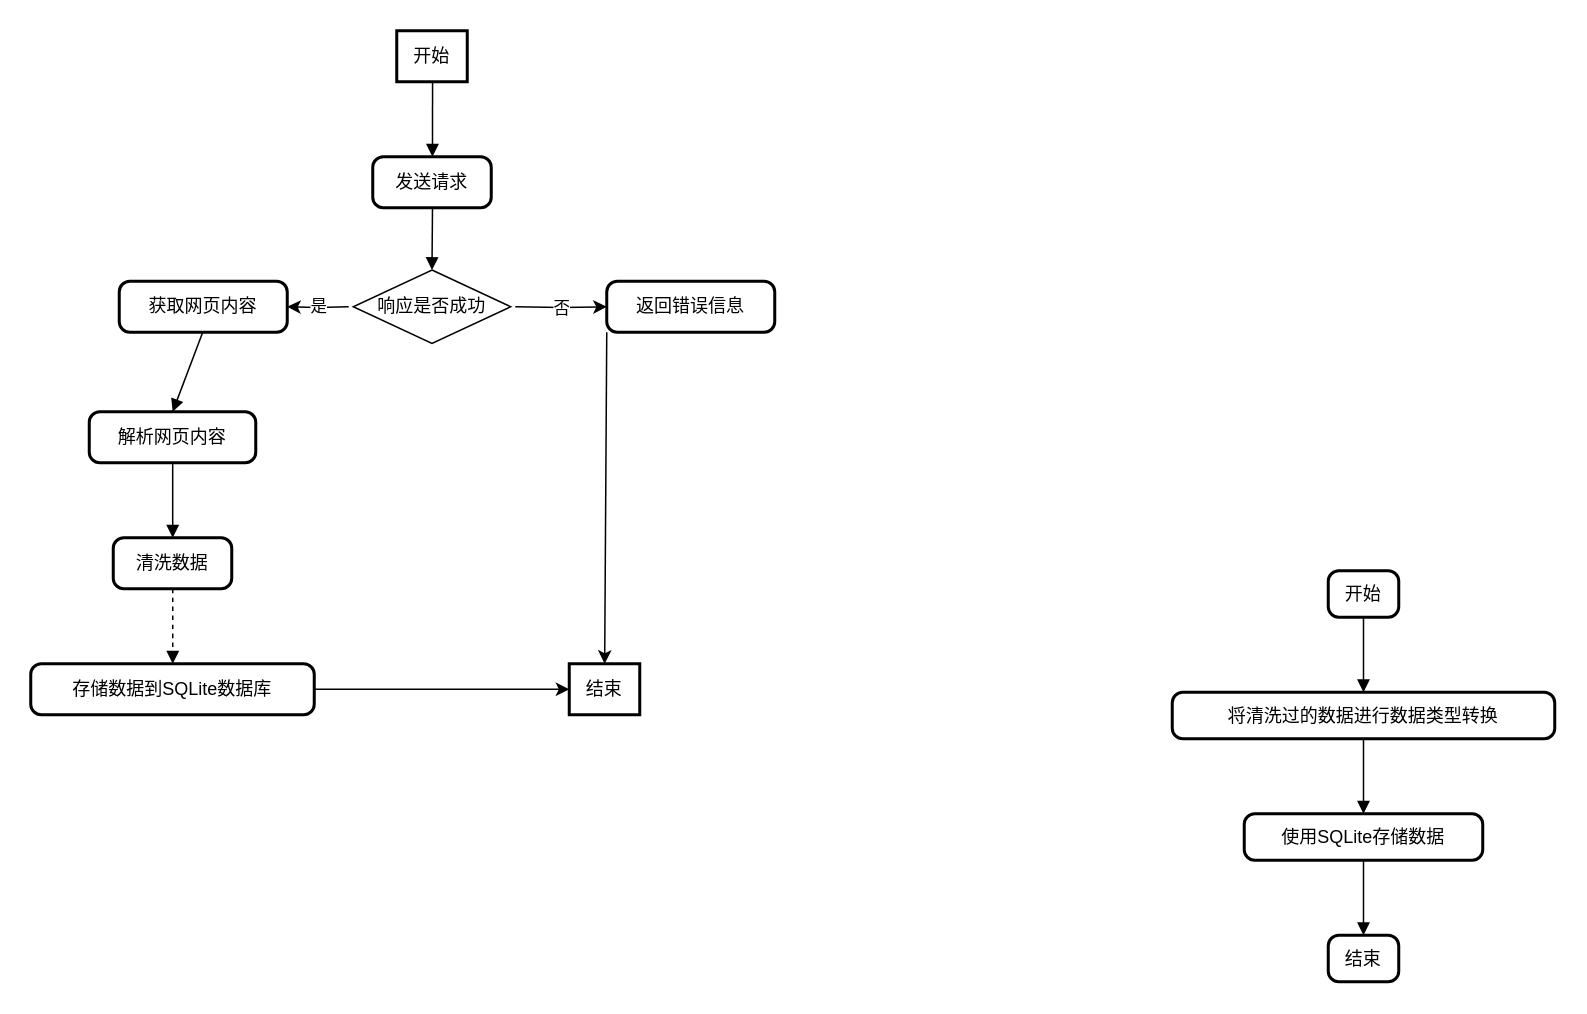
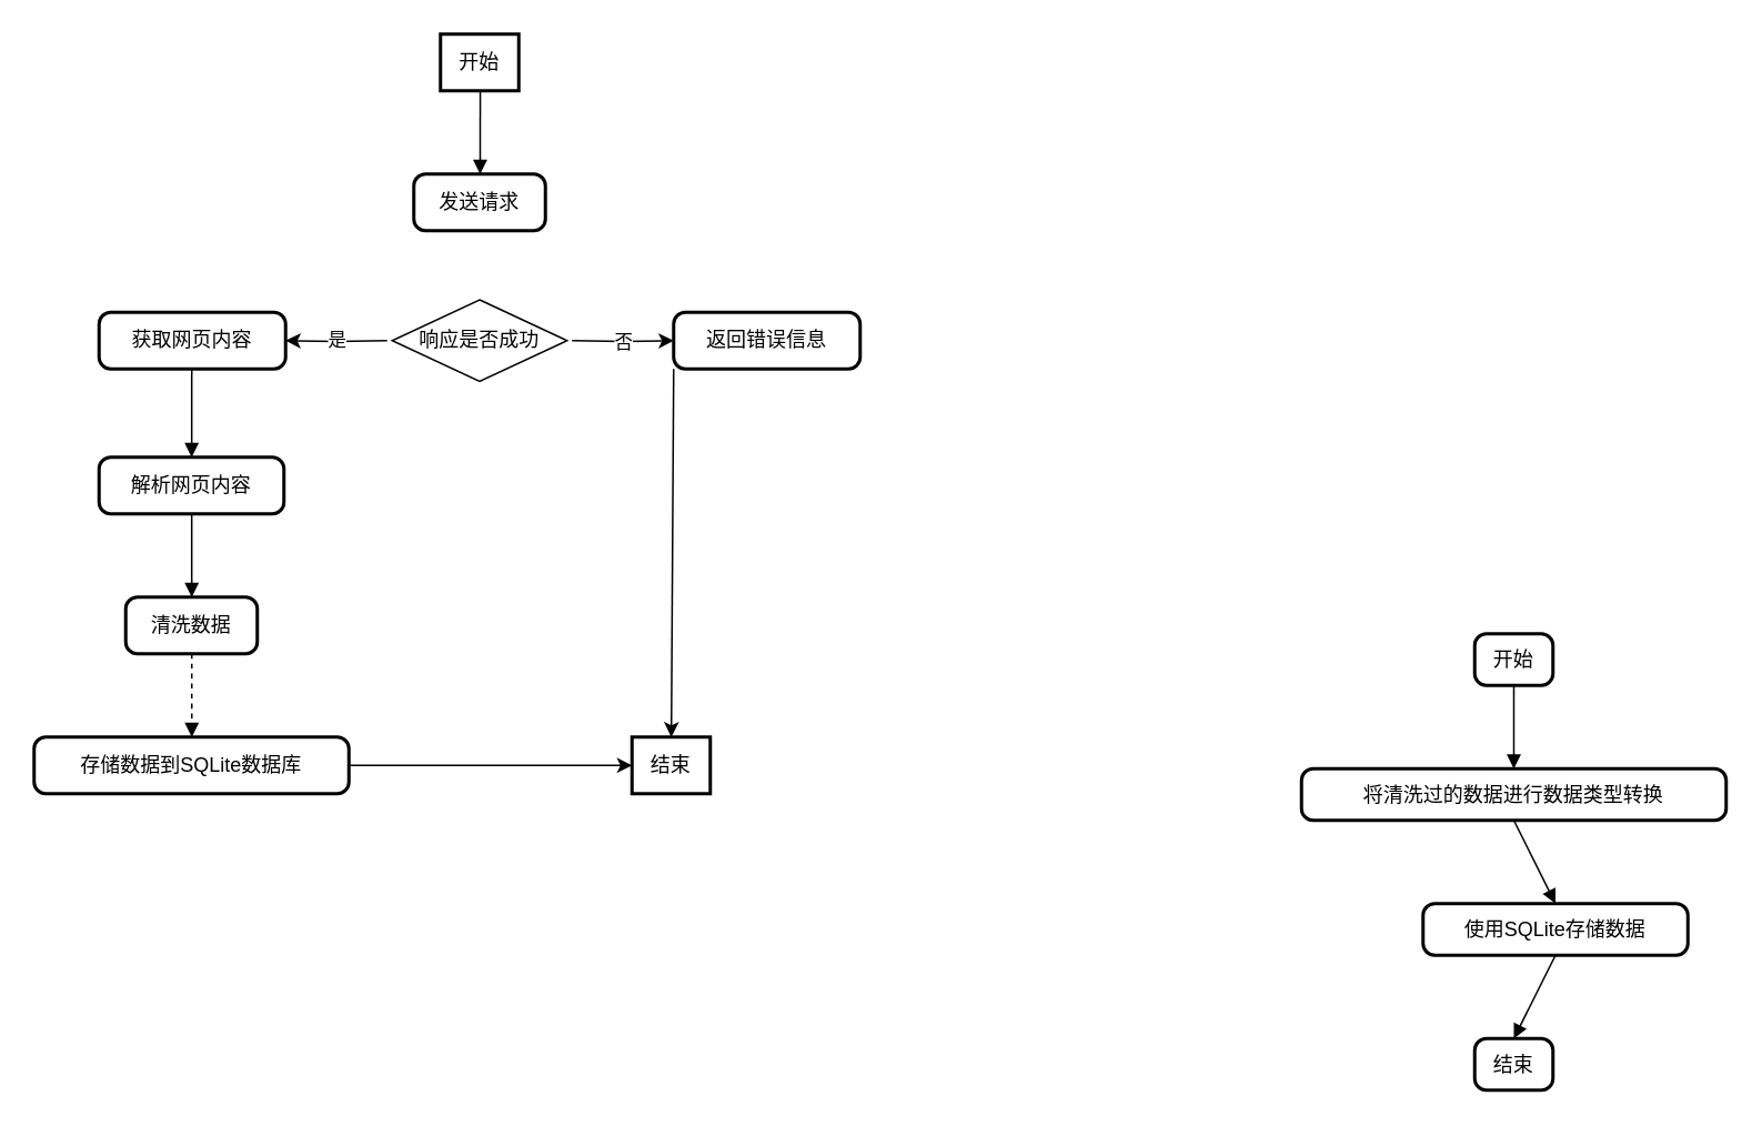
  <mxCell id="0" />
  <mxCell id="1" parent="0" />
  <mxCell id="2" value="开始" style="whiteSpace=wrap;strokeWidth=2;" parent="1" vertex="1"><mxGeometry x="264" y="20" width="47" height="34" as="geometry" /></mxCell>
  <mxCell id="3" value="发送请求" style="rounded=1;absoluteArcSize=1;arcSize=14;whiteSpace=wrap;strokeWidth=2;" parent="1" vertex="1"><mxGeometry x="248" y="104" width="79" height="34" as="geometry" /></mxCell>
  <mxCell id="4" value="是" style="edgeStyle=orthogonalEdgeStyle;rounded=0;orthogonalLoop=1;jettySize=auto;html=1;exitX=0;exitY=0.5;exitDx=0;exitDy=0;entryX=1;entryY=0.5;entryDx=0;entryDy=0;" parent="1" target="6" edge="1"><mxGeometry relative="1" as="geometry"><mxPoint x="232" y="204" as="sourcePoint" /></mxGeometry></mxCell>
  <mxCell id="5" value="否" style="edgeStyle=orthogonalEdgeStyle;rounded=0;orthogonalLoop=1;jettySize=auto;html=1;exitX=1;exitY=0.5;exitDx=0;exitDy=0;entryX=0;entryY=0.5;entryDx=0;entryDy=0;" parent="1" target="8" edge="1"><mxGeometry relative="1" as="geometry"><mxPoint x="343" y="204" as="sourcePoint" /></mxGeometry></mxCell>
- <mxCell id="6" value="获取网页内容" style="rounded=1;absoluteArcSize=1;arcSize=14;whiteSpace=wrap;strokeWidth=2;" parent="1" vertex="1"><mxGeometry x="79" y="187" width="112" height="34" as="geometry" /></mxCell>
+ <mxCell id="6" value="获取网页内容" style="rounded=1;absoluteArcSize=1;arcSize=14;whiteSpace=wrap;strokeWidth=2;" parent="1" vertex="1"><mxGeometry x="59" y="187" width="112" height="34" as="geometry" /></mxCell>
  <mxCell id="7" style="rounded=0;orthogonalLoop=1;jettySize=auto;html=1;exitX=0;exitY=1;exitDx=0;exitDy=0;" parent="1" source="8" target="13" edge="1"><mxGeometry relative="1" as="geometry" /></mxCell>
  <mxCell id="8" value="返回错误信息" style="rounded=1;absoluteArcSize=1;arcSize=14;whiteSpace=wrap;strokeWidth=2;" parent="1" vertex="1"><mxGeometry x="404" y="187" width="112" height="34" as="geometry" /></mxCell>
  <mxCell id="9" value="解析网页内容" style="rounded=1;absoluteArcSize=1;arcSize=14;whiteSpace=wrap;strokeWidth=2;" parent="1" vertex="1"><mxGeometry x="59" y="274" width="111" height="34" as="geometry" /></mxCell>
  <mxCell id="10" value="清洗数据" style="rounded=1;absoluteArcSize=1;arcSize=14;whiteSpace=wrap;strokeWidth=2;" parent="1" vertex="1"><mxGeometry x="75" y="358" width="79" height="34" as="geometry" /></mxCell>
  <mxCell id="11" style="edgeStyle=orthogonalEdgeStyle;rounded=0;orthogonalLoop=1;jettySize=auto;html=1;exitX=1;exitY=0.5;exitDx=0;exitDy=0;entryX=0;entryY=0.5;entryDx=0;entryDy=0;" parent="1" source="12" target="13" edge="1"><mxGeometry relative="1" as="geometry" /></mxCell>
  <mxCell id="12" value="存储数据到SQLite数据库" style="rounded=1;absoluteArcSize=1;arcSize=14;whiteSpace=wrap;strokeWidth=2;" parent="1" vertex="1"><mxGeometry x="20" y="442" width="189" height="34" as="geometry" /></mxCell>
  <mxCell id="13" value="结束" style="whiteSpace=wrap;strokeWidth=2;" parent="1" vertex="1"><mxGeometry x="379" y="442" width="47" height="34" as="geometry" /></mxCell>
  <mxCell id="14" value="" style="curved=1;startArrow=none;endArrow=block;exitX=0.508;exitY=0.99;entryX=0.504;entryY=-0.01;rounded=0;" parent="1" source="2" target="3" edge="1"><mxGeometry relative="1" as="geometry"><Array as="points" /></mxGeometry></mxCell>
- <mxCell id="15" value="" style="curved=1;startArrow=none;endArrow=block;exitX=0.504;exitY=0.98;entryX=0.5;entryY=0;rounded=0;entryDx=0;entryDy=0;" parent="1" source="3" target="26" edge="1"><mxGeometry relative="1" as="geometry"><Array as="points" /><mxPoint x="287.861" y="187" as="targetPoint" /></mxGeometry></mxCell>
  <mxCell id="16" value="" style="curved=1;startArrow=none;endArrow=block;exitX=0.497;exitY=0.98;entryX=0.501;entryY=0.01;rounded=0;" parent="1" source="6" target="9" edge="1"><mxGeometry relative="1" as="geometry"><Array as="points" /></mxGeometry></mxCell>
  <mxCell id="17" value="" style="curved=1;startArrow=none;endArrow=block;exitX=0.501;exitY=1.0;entryX=0.502;entryY=2.244e-7;rounded=0;" parent="1" source="9" target="10" edge="1"><mxGeometry relative="1" as="geometry"><Array as="points" /></mxGeometry></mxCell>
  <mxCell id="18" value="" style="curved=1;startArrow=none;endArrow=block;exitX=0.502;exitY=0.99;entryX=0.501;entryY=-0.01;rounded=0;dashed=1;" parent="1" source="10" target="12" edge="1"><mxGeometry relative="1" as="geometry"><Array as="points" /></mxGeometry></mxCell>
  <mxCell id="19" value="开始" style="rounded=1;absoluteArcSize=1;arcSize=14;whiteSpace=wrap;strokeWidth=2;" vertex="1" parent="1"><mxGeometry x="885" y="380" width="47" height="31" as="geometry" /></mxCell>
  <mxCell id="20" value="将清洗过的数据进行数据类型转换" style="rounded=1;absoluteArcSize=1;arcSize=14;whiteSpace=wrap;strokeWidth=2;" vertex="1" parent="1"><mxGeometry x="781" y="461" width="255" height="31" as="geometry" /></mxCell>
- <mxCell id="21" value="使用SQLite存储数据" style="rounded=1;absoluteArcSize=1;arcSize=14;whiteSpace=wrap;strokeWidth=2;" vertex="1" parent="1"><mxGeometry x="829" y="542" width="159" height="31" as="geometry" /></mxCell>
+ <mxCell id="21" value="使用SQLite存储数据" style="rounded=1;absoluteArcSize=1;arcSize=14;whiteSpace=wrap;strokeWidth=2;" vertex="1" parent="1"><mxGeometry x="854" y="542" width="159" height="31" as="geometry" /></mxCell>
  <mxCell id="22" value="结束" style="rounded=1;absoluteArcSize=1;arcSize=14;whiteSpace=wrap;strokeWidth=2;" vertex="1" parent="1"><mxGeometry x="885" y="623" width="47" height="31" as="geometry" /></mxCell>
  <mxCell id="23" value="" style="curved=1;startArrow=none;endArrow=block;exitX=0.5;exitY=1;entryX=0.5;entryY=0;rounded=0;" edge="1" parent="1" source="19" target="20"><mxGeometry relative="1" as="geometry"><Array as="points" /></mxGeometry></mxCell>
  <mxCell id="24" value="" style="curved=1;startArrow=none;endArrow=block;exitX=0.5;exitY=1;entryX=0.5;entryY=0;rounded=0;" edge="1" parent="1" source="20" target="21"><mxGeometry relative="1" as="geometry"><Array as="points" /></mxGeometry></mxCell>
  <mxCell id="25" value="" style="curved=1;startArrow=none;endArrow=block;exitX=0.5;exitY=1;entryX=0.5;entryY=0;rounded=0;" edge="1" parent="1" source="21" target="22"><mxGeometry relative="1" as="geometry"><Array as="points" /></mxGeometry></mxCell>
  <mxCell id="26" value="响应是否成功" style="rhombus;whiteSpace=wrap;html=1;" vertex="1" parent="1"><mxGeometry x="235" y="179.5" width="105" height="49" as="geometry" /></mxCell>
